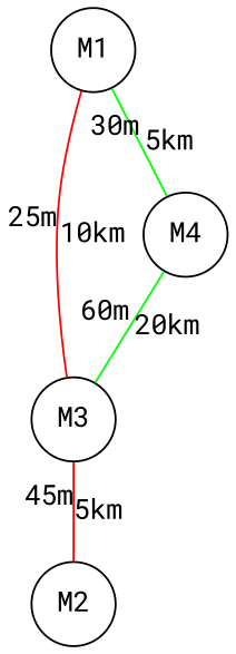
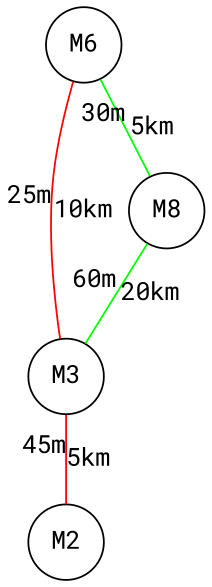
  graph {
    fontname="Roboto Mono"
    node [fontname="Roboto Mono" shape=circle]
    edge [color=red fontname="Roboto Mono"]
-   M1 [width=0.5]
+   M1 [width=0.5 label=M6]
    M3 [width=0.5]
-   M4 [width=0.5]
+   M4 [width=0.5 label=M8]
    M2 [width=0.5]
    M1 -- M3 [label="10km" xlabel="25m"]
    M1 -- M4 [color=green label="5km" xlabel="30m"]
    M3 -- M2 [label="5km" xlabel="45m"]
    M4 -- M3 [color=green label="20km" xlabel="60m"]
  }
